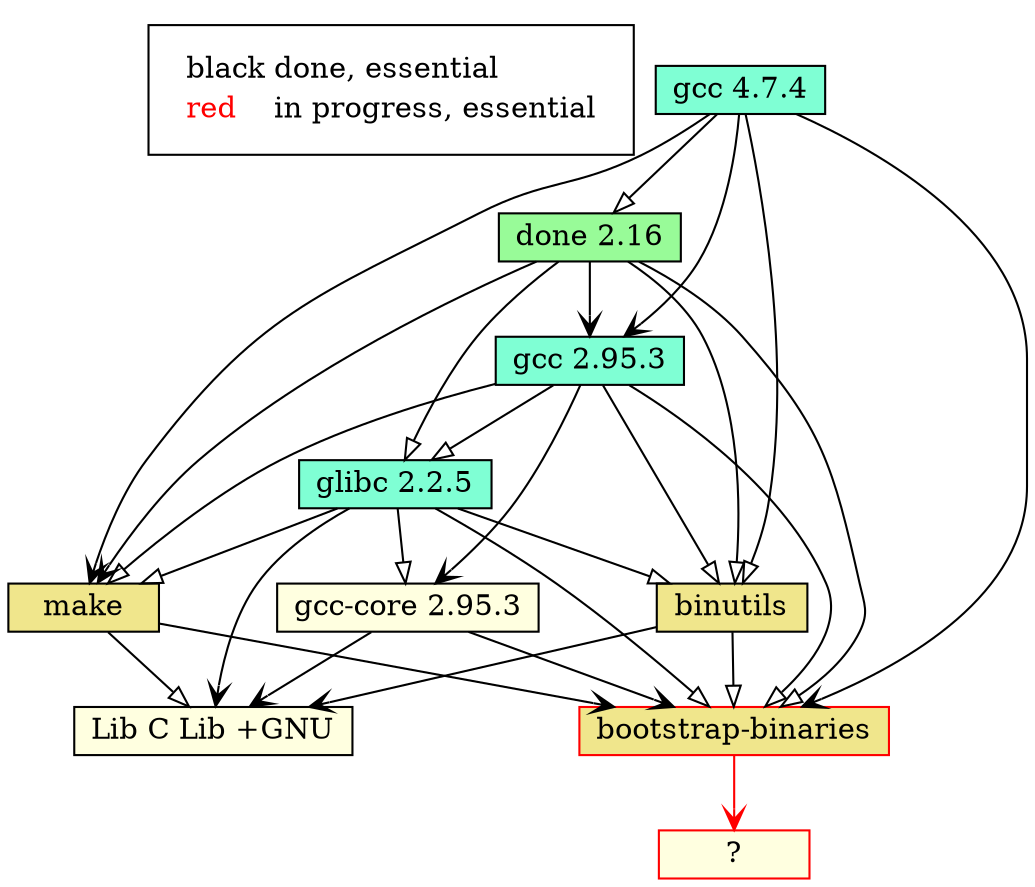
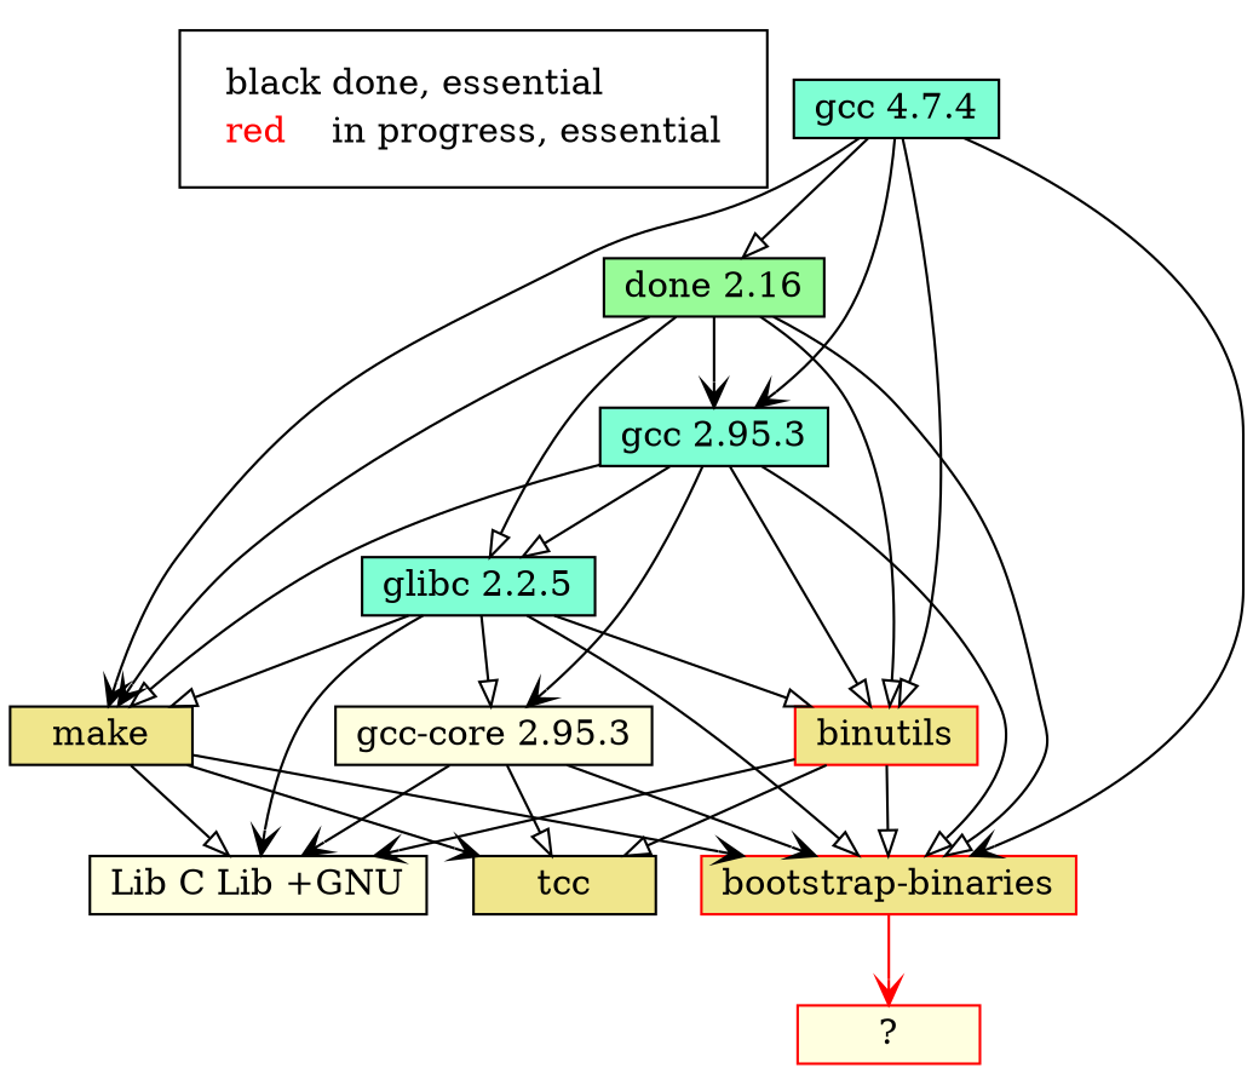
  digraph {
    node [shape=box fillcolor=khaki style=filled]
    edge [arrowhead=onormal color=black]
    n1 [height=0.25 label=<<table border="0" cellpadding="2" cellspacing="0" cellborder="0">       <tr><td align="left"><font color="black">black</font></td><td align="left">done, essential</td></tr> <!--       <tr><td align="left"><font color="cyan3">cyan</font></td><td align="left">done, optional</td></tr>       <tr><td align="left"><font color="green3">green</font></td><td align="left">done, undecided</td></tr> !-->       <tr><td align="left"><font color="red1">red</font></td><td align="left">in progress, essential</td></tr> <!--       <tr><td align="left"><font color="orange">orange</font></td><td align="left">in progress, undecided</td></tr> !-->       </table>> shape=plaintext width=1 fillcolor="" style=""]
    n2 [color=red1 fillcolor=lightyellow height=0.25 label="?" width=1]
    n3 [color=red1 height=0.25 label="bootstrap-binaries" width=1]
+   n4 [height=0.25 label=tcc width=1]
    n5 [fillcolor=lightyellow height=0.25 label="Lib C Lib +GNU" width=1]
    n6 [fillcolor=lightyellow height=0.25 label="gcc-core 2.95.3" width=1]
    n7 [fillcolor=aquamarine height=0.25 label="glibc 2.2.5" width=1]
-   binutils [height=0.25 width=1]
+   binutils [height=0.25 width=1 color=red1]
    make [height=0.25 width=1]
    n10 [fillcolor=aquamarine height=0.25 label="gcc 2.95.3" width=1]
    n11 [fillcolor=palegreen height=0.25 label="done 2.16" width=1]
    n12 [fillcolor=aquamarine height=0.25 label="gcc 4.7.4" width=1]
    subgraph cluster_1 {
      n1
    }
    n3 -> n2 [arrowhead=vee color=red1 height=0.25]
    n6 -> n3 [arrowhead=vee height=0.25]
+   n6 -> n4 [height=0.25]
    n6 -> n5 [arrowhead=vee height=0.25]
    n7 -> n3 [height=0.25]
    n7 -> n5 [arrowhead=vee height=0.25]
    n7 -> n6 [height=0.25]
    n7 -> binutils [height=0.25]
    n7 -> make [height=0.25]
    binutils -> n3 [height=0.25]
+   binutils -> n4 [height=0.25]
    binutils -> n5 [arrowhead=vee height=0.25]
    make -> n3 [arrowhead=vee height=0.25]
+   make -> n4 [arrowhead=vee height=0.25]
    make -> n5 [height=0.25]
    n10 -> n3 [height=0.25]
    n10 -> n6 [arrowhead=vee height=0.25]
    n10 -> n7 [height=0.25]
    n10 -> binutils [height=0.25]
    n10 -> make [height=0.25]
    n11 -> n3 [height=0.25]
    n11 -> n7 [height=0.25]
    n11 -> binutils [height=0.25]
    n11 -> make [arrowhead=vee height=0.25]
    n11 -> n10 [arrowhead=vee height=0.25]
    n12 -> n3 [arrowhead=vee height=0.25]
    n12 -> binutils [height=0.25]
    n12 -> make [arrowhead=vee height=0.25]
    n12 -> n10 [arrowhead=vee height=0.25]
    n12 -> n11 [height=0.25]
  }
